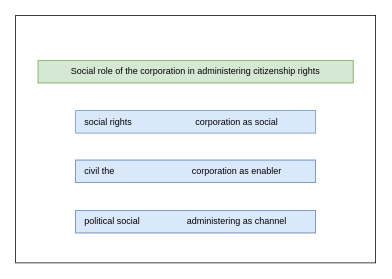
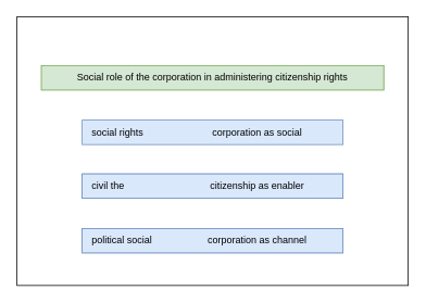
  <mxCell id="0" />
  <mxCell id="1" parent="0" />
  <mxCell id="2" value="" style="rounded=0;whiteSpace=wrap;html=1;fontSize=12;align=center;" vertex="1" parent="1"><mxGeometry x="20" y="20" width="480" height="330" as="geometry" /></mxCell>
  <mxCell id="3" value="" style="group" vertex="1" connectable="0" parent="1"><mxGeometry x="100" y="280" width="320" height="30" as="geometry" /></mxCell>
  <mxCell id="4" value="" style="group;fillColor=#dae8fc;strokeColor=#6c8ebf;" vertex="1" connectable="0" parent="3"><mxGeometry width="320" height="30" as="geometry" /></mxCell>
  <mxCell id="5" value="" style="rounded=0;whiteSpace=wrap;html=1;fontSize=24;align=center;labelPosition=center;verticalLabelPosition=middle;verticalAlign=middle;fillColor=#dae8fc;strokeColor=#6c8ebf;" vertex="1" parent="4"><mxGeometry width="320" height="30" as="geometry" /></mxCell>
- <mxCell id="6" value="administering as channel" style="text;strokeColor=none;fillColor=none;align=center;verticalAlign=middle;whiteSpace=wrap;rounded=0;fontSize=12;" vertex="1" parent="4"><mxGeometry x="110" y="5" width="210" height="20" as="geometry" /></mxCell>
+ <mxCell id="6" value="corporation as channel" style="text;strokeColor=none;fillColor=none;align=center;verticalAlign=middle;whiteSpace=wrap;rounded=0;fontSize=12;" vertex="1" parent="4"><mxGeometry x="110" y="5" width="210" height="20" as="geometry" /></mxCell>
  <mxCell id="7" value="political social" style="text;strokeColor=none;fillColor=none;align=left;verticalAlign=middle;whiteSpace=wrap;rounded=0;fontSize=12;" vertex="1" parent="4"><mxGeometry x="10" y="5" width="100" height="20" as="geometry" /></mxCell>
  <mxCell id="8" value="" style="group" vertex="1" connectable="0" parent="1"><mxGeometry x="100" y="213" width="320" height="30" as="geometry" /></mxCell>
  <mxCell id="9" value="" style="group" vertex="1" connectable="0" parent="8"><mxGeometry width="320" height="30" as="geometry" /></mxCell>
  <mxCell id="10" value="" style="group;fillColor=#dae8fc;strokeColor=#6c8ebf;container=1;" vertex="1" connectable="0" parent="9"><mxGeometry width="320" height="30" as="geometry" /></mxCell>
  <mxCell id="11" value="" style="rounded=0;whiteSpace=wrap;html=1;fontSize=24;align=center;labelPosition=center;verticalLabelPosition=middle;verticalAlign=middle;fillColor=#dae8fc;strokeColor=#6c8ebf;" vertex="1" parent="10"><mxGeometry width="320" height="30" as="geometry" /></mxCell>
- <mxCell id="12" value="corporation as enabler" style="text;strokeColor=none;fillColor=none;align=center;verticalAlign=middle;whiteSpace=wrap;rounded=0;fontSize=12;" vertex="1" parent="10"><mxGeometry x="110" y="5" width="210" height="20" as="geometry" /></mxCell>
+ <mxCell id="12" value="citizenship as enabler" style="text;strokeColor=none;fillColor=none;align=center;verticalAlign=middle;whiteSpace=wrap;rounded=0;fontSize=12;" vertex="1" parent="10"><mxGeometry x="110" y="5" width="210" height="20" as="geometry" /></mxCell>
  <mxCell id="13" value="civil the" style="text;strokeColor=none;fillColor=none;align=left;verticalAlign=middle;whiteSpace=wrap;rounded=0;fontSize=12;" vertex="1" parent="10"><mxGeometry x="10" y="5" width="100" height="20" as="geometry" /></mxCell>
  <mxCell id="14" value="" style="group" vertex="1" connectable="0" parent="1"><mxGeometry x="100" y="147" width="320" height="30" as="geometry" /></mxCell>
  <mxCell id="15" value="" style="group;container=1;" vertex="1" connectable="0" parent="14"><mxGeometry width="320" height="30" as="geometry" /></mxCell>
  <mxCell id="16" value="" style="rounded=0;whiteSpace=wrap;html=1;fontSize=24;align=center;labelPosition=center;verticalLabelPosition=middle;verticalAlign=middle;fillColor=#dae8fc;strokeColor=#6c8ebf;" vertex="1" parent="15"><mxGeometry width="320" height="30" as="geometry" /></mxCell>
  <mxCell id="17" value="corporation as social" style="text;strokeColor=none;fillColor=none;align=center;verticalAlign=middle;whiteSpace=wrap;rounded=0;fontSize=12;" vertex="1" parent="15"><mxGeometry x="110" y="5" width="210" height="20" as="geometry" /></mxCell>
  <mxCell id="18" value="social rights" style="text;strokeColor=none;fillColor=none;align=left;verticalAlign=middle;whiteSpace=wrap;rounded=0;fontSize=12;" vertex="1" parent="15"><mxGeometry x="10" y="5" width="100" height="20" as="geometry" /></mxCell>
  <mxCell id="19" value="" style="group" vertex="1" connectable="0" parent="1"><mxGeometry x="50" y="80" width="420" height="30" as="geometry" /></mxCell>
  <mxCell id="20" value="" style="group;fillColor=#d5e8d4;strokeColor=#82b366;container=1;" vertex="1" connectable="0" parent="19"><mxGeometry width="420" height="30" as="geometry" /></mxCell>
  <mxCell id="21" value="" style="rounded=0;whiteSpace=wrap;html=1;fontSize=24;align=center;labelPosition=center;verticalLabelPosition=middle;verticalAlign=middle;fillColor=#d5e8d4;strokeColor=#82b366;" vertex="1" parent="20"><mxGeometry width="420" height="30" as="geometry" /></mxCell>
  <mxCell id="22" value="Social role of the corporation in administering citizenship rights" style="text;strokeColor=none;fillColor=none;align=center;verticalAlign=middle;whiteSpace=wrap;rounded=0;fontSize=12;" vertex="1" parent="20"><mxGeometry x="10" y="5" width="400" height="20" as="geometry" /></mxCell>
